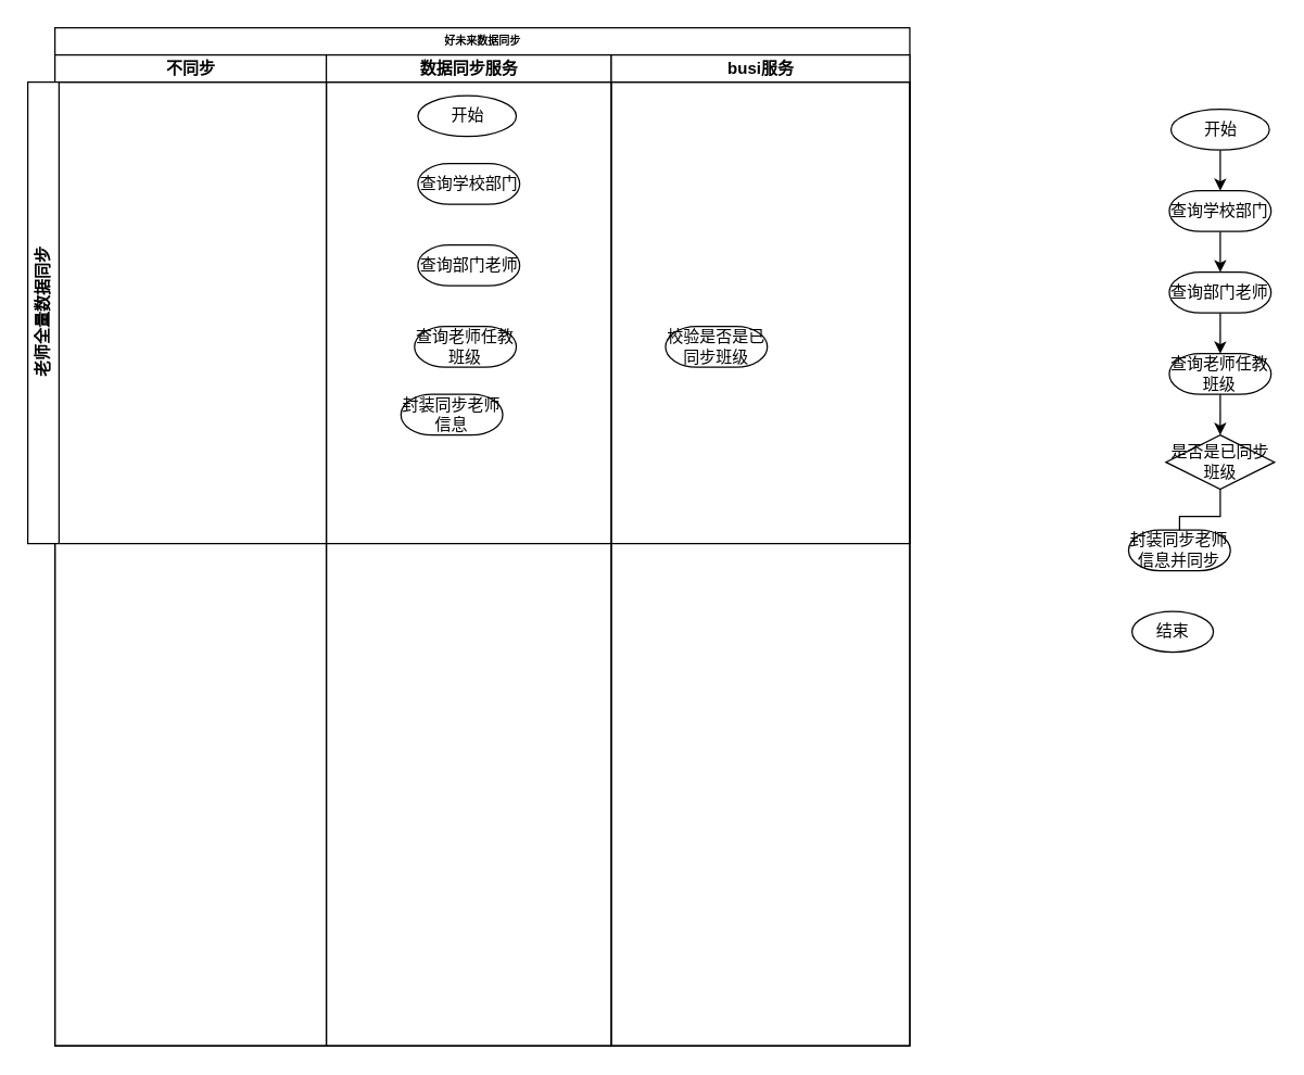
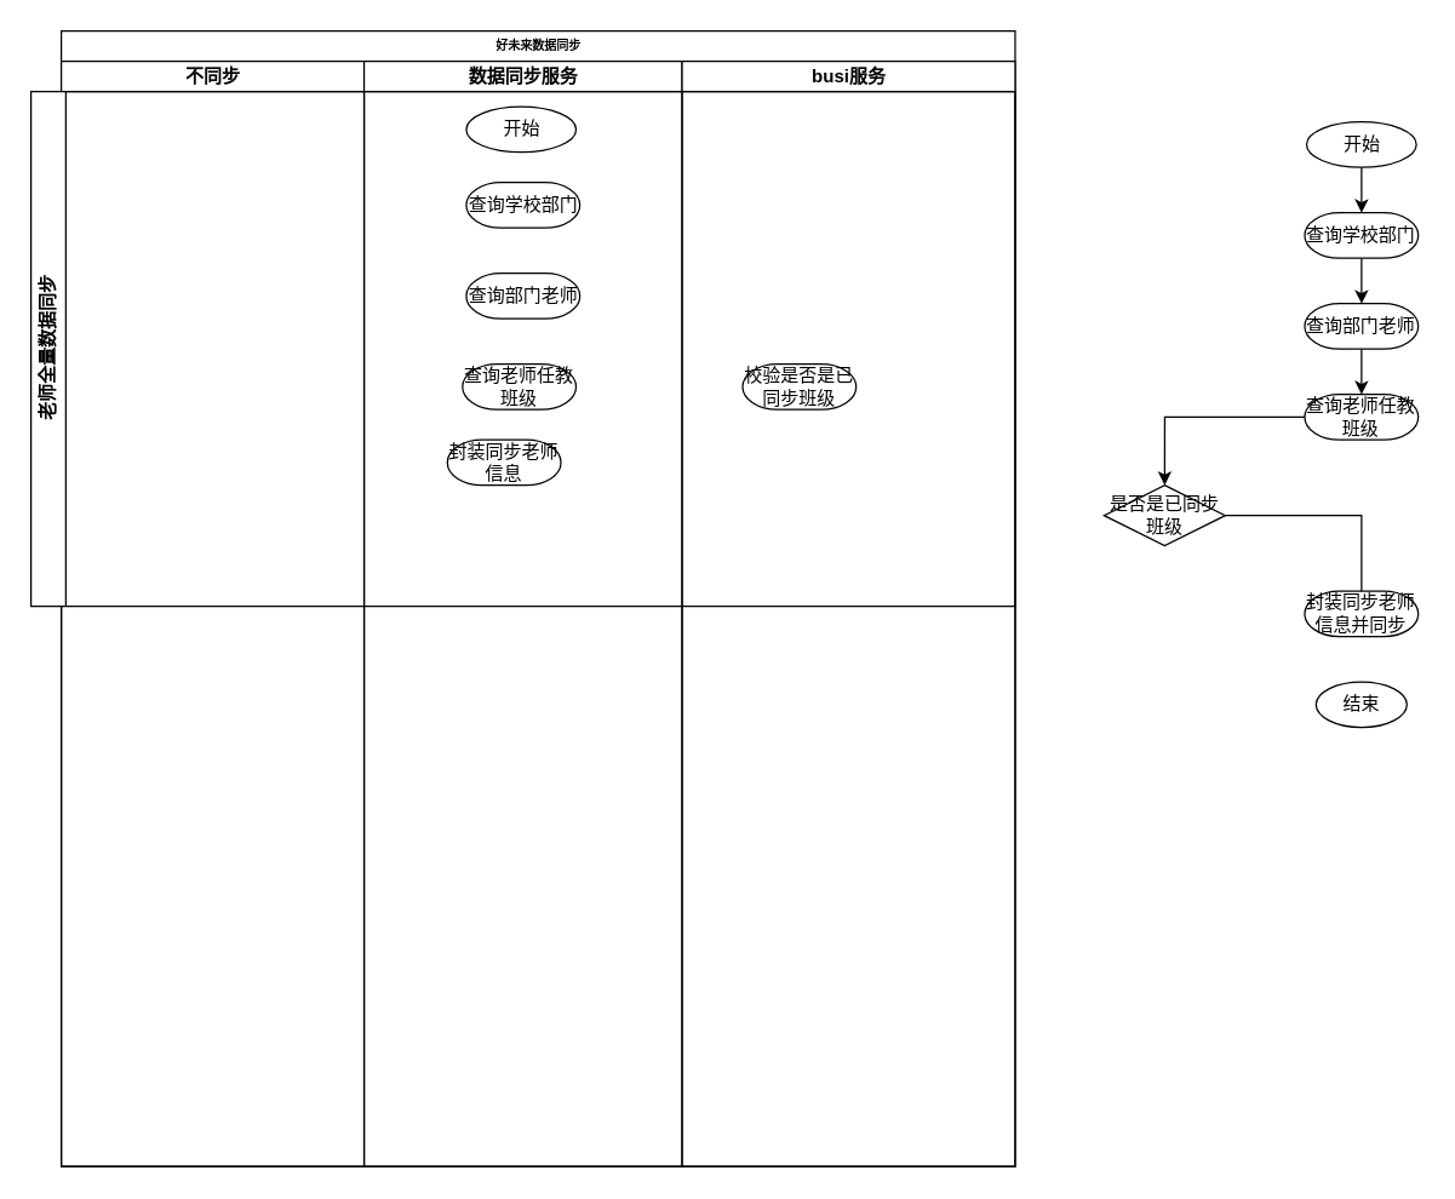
  <mxCell id="0" />
  <mxCell id="1" parent="0" />
  <mxCell id="2" value="好未来数据同步" style="swimlane;html=1;childLayout=stackLayout;startSize=20;rounded=0;shadow=0;labelBackgroundColor=none;strokeWidth=1;fontFamily=Verdana;fontSize=8;align=center;" parent="1" vertex="1"><mxGeometry x="40" y="20" width="630" height="750" as="geometry" /></mxCell>
  <mxCell id="3" value="不同步" style="swimlane;html=1;startSize=20;" parent="2" vertex="1"><mxGeometry y="20" width="200" height="730" as="geometry" /></mxCell>
  <mxCell id="4" value="数据同步服务" style="swimlane;html=1;startSize=20;" parent="2" vertex="1"><mxGeometry x="200" y="20" width="210" height="730" as="geometry" /></mxCell>
  <mxCell id="5" value="busi服务" style="swimlane;html=1;startSize=20;" parent="2" vertex="1"><mxGeometry x="410" y="20" width="220" height="730" as="geometry" /></mxCell>
  <mxCell id="6" value="老师全量数据同步" style="swimlane;horizontal=0;whiteSpace=wrap;html=1;" vertex="1" parent="1"><mxGeometry x="20" y="60" width="650" height="340" as="geometry" /></mxCell>
  <mxCell id="7" value="开始" style="strokeWidth=1;html=1;shape=mxgraph.flowchart.start_1;whiteSpace=wrap;" vertex="1" parent="6"><mxGeometry x="287.5" y="10" width="72.5" height="30" as="geometry" /></mxCell>
  <mxCell id="8" value="查询学校部门" style="strokeWidth=1;html=1;shape=mxgraph.flowchart.terminator;whiteSpace=wrap;" vertex="1" parent="6"><mxGeometry x="287.5" y="60" width="75" height="30" as="geometry" /></mxCell>
  <mxCell id="9" value="查询部门老师" style="strokeWidth=1;html=1;shape=mxgraph.flowchart.terminator;whiteSpace=wrap;" vertex="1" parent="6"><mxGeometry x="287.5" y="120" width="75" height="30" as="geometry" /></mxCell>
  <mxCell id="10" value="查询老师任教班级" style="strokeWidth=1;html=1;shape=mxgraph.flowchart.terminator;whiteSpace=wrap;" vertex="1" parent="6"><mxGeometry x="285" y="180" width="75" height="30" as="geometry" /></mxCell>
  <mxCell id="11" value="校验是否是已同步班级" style="strokeWidth=1;html=1;shape=mxgraph.flowchart.terminator;whiteSpace=wrap;" vertex="1" parent="6"><mxGeometry x="470" y="180" width="75" height="30" as="geometry" /></mxCell>
  <mxCell id="12" value="封装同步老师信息" style="strokeWidth=1;html=1;shape=mxgraph.flowchart.terminator;whiteSpace=wrap;" vertex="1" parent="6"><mxGeometry x="275" y="230" width="75" height="30" as="geometry" /></mxCell>
  <mxCell id="13" style="edgeStyle=orthogonalEdgeStyle;rounded=0;orthogonalLoop=1;jettySize=auto;html=1;entryX=0.5;entryY=0;entryDx=0;entryDy=0;entryPerimeter=0;" edge="1" parent="1" source="14" target="16"><mxGeometry relative="1" as="geometry" /></mxCell>
  <mxCell id="14" value="开始" style="strokeWidth=1;html=1;shape=mxgraph.flowchart.start_1;whiteSpace=wrap;" vertex="1" parent="1"><mxGeometry x="862.5" y="80" width="72.5" height="30" as="geometry" /></mxCell>
  <mxCell id="15" style="edgeStyle=orthogonalEdgeStyle;rounded=0;orthogonalLoop=1;jettySize=auto;html=1;" edge="1" parent="1" source="16" target="18"><mxGeometry relative="1" as="geometry" /></mxCell>
  <mxCell id="16" value="查询学校部门" style="strokeWidth=1;html=1;shape=mxgraph.flowchart.terminator;whiteSpace=wrap;" vertex="1" parent="1"><mxGeometry x="861.25" y="140" width="75" height="30" as="geometry" /></mxCell>
  <mxCell id="17" style="edgeStyle=orthogonalEdgeStyle;rounded=0;orthogonalLoop=1;jettySize=auto;html=1;entryX=0.5;entryY=0;entryDx=0;entryDy=0;entryPerimeter=0;" edge="1" parent="1" source="18" target="20"><mxGeometry relative="1" as="geometry" /></mxCell>
  <mxCell id="18" value="查询部门老师" style="strokeWidth=1;html=1;shape=mxgraph.flowchart.terminator;whiteSpace=wrap;" vertex="1" parent="1"><mxGeometry x="861.25" y="200" width="75" height="30" as="geometry" /></mxCell>
  <mxCell id="19" style="edgeStyle=orthogonalEdgeStyle;rounded=0;orthogonalLoop=1;jettySize=auto;html=1;entryX=0.5;entryY=0;entryDx=0;entryDy=0;entryPerimeter=0;" edge="1" parent="1" source="20" target="23"><mxGeometry relative="1" as="geometry" /></mxCell>
  <mxCell id="20" value="查询老师任教班级" style="strokeWidth=1;html=1;shape=mxgraph.flowchart.terminator;whiteSpace=wrap;" vertex="1" parent="1"><mxGeometry x="861.25" y="260" width="75" height="30" as="geometry" /></mxCell>
- <mxCell id="21" value="封装同步老师信息并同步" style="strokeWidth=1;html=1;shape=mxgraph.flowchart.terminator;whiteSpace=wrap;" vertex="1" parent="1"><mxGeometry x="831.25" y="390" width="75" height="30" as="geometry" /></mxCell>
+ <mxCell id="21" value="封装同步老师信息并同步" style="strokeWidth=1;html=1;shape=mxgraph.flowchart.terminator;whiteSpace=wrap;" vertex="1" parent="1"><mxGeometry x="861.25" y="390" width="75" height="30" as="geometry" /></mxCell>
  <mxCell id="22" style="edgeStyle=orthogonalEdgeStyle;rounded=0;orthogonalLoop=1;jettySize=auto;html=1;endArrow=none;" edge="1" parent="1" source="23" target="21"><mxGeometry relative="1" as="geometry" /></mxCell>
- <mxCell id="23" value="是否是已同步班级" style="strokeWidth=1;html=1;shape=mxgraph.flowchart.decision;whiteSpace=wrap;" vertex="1" parent="1"><mxGeometry x="858.75" y="320" width="80" height="40" as="geometry" /></mxCell>
- <mxCell id="24" value="结束" style="strokeWidth=1;html=1;shape=mxgraph.flowchart.start_1;whiteSpace=wrap;" vertex="1" parent="1"><mxGeometry x="833.75" y="450" width="60" height="30" as="geometry" /></mxCell>
+ <mxCell id="23" value="是否是已同步班级" style="strokeWidth=1;html=1;shape=mxgraph.flowchart.decision;whiteSpace=wrap;" vertex="1" parent="1"><mxGeometry x="728.75" y="320" width="80" height="40" as="geometry" /></mxCell>
+ <mxCell id="24" value="结束" style="strokeWidth=1;html=1;shape=mxgraph.flowchart.start_1;whiteSpace=wrap;" vertex="1" parent="1"><mxGeometry x="868.75" y="450" width="60" height="30" as="geometry" /></mxCell>
